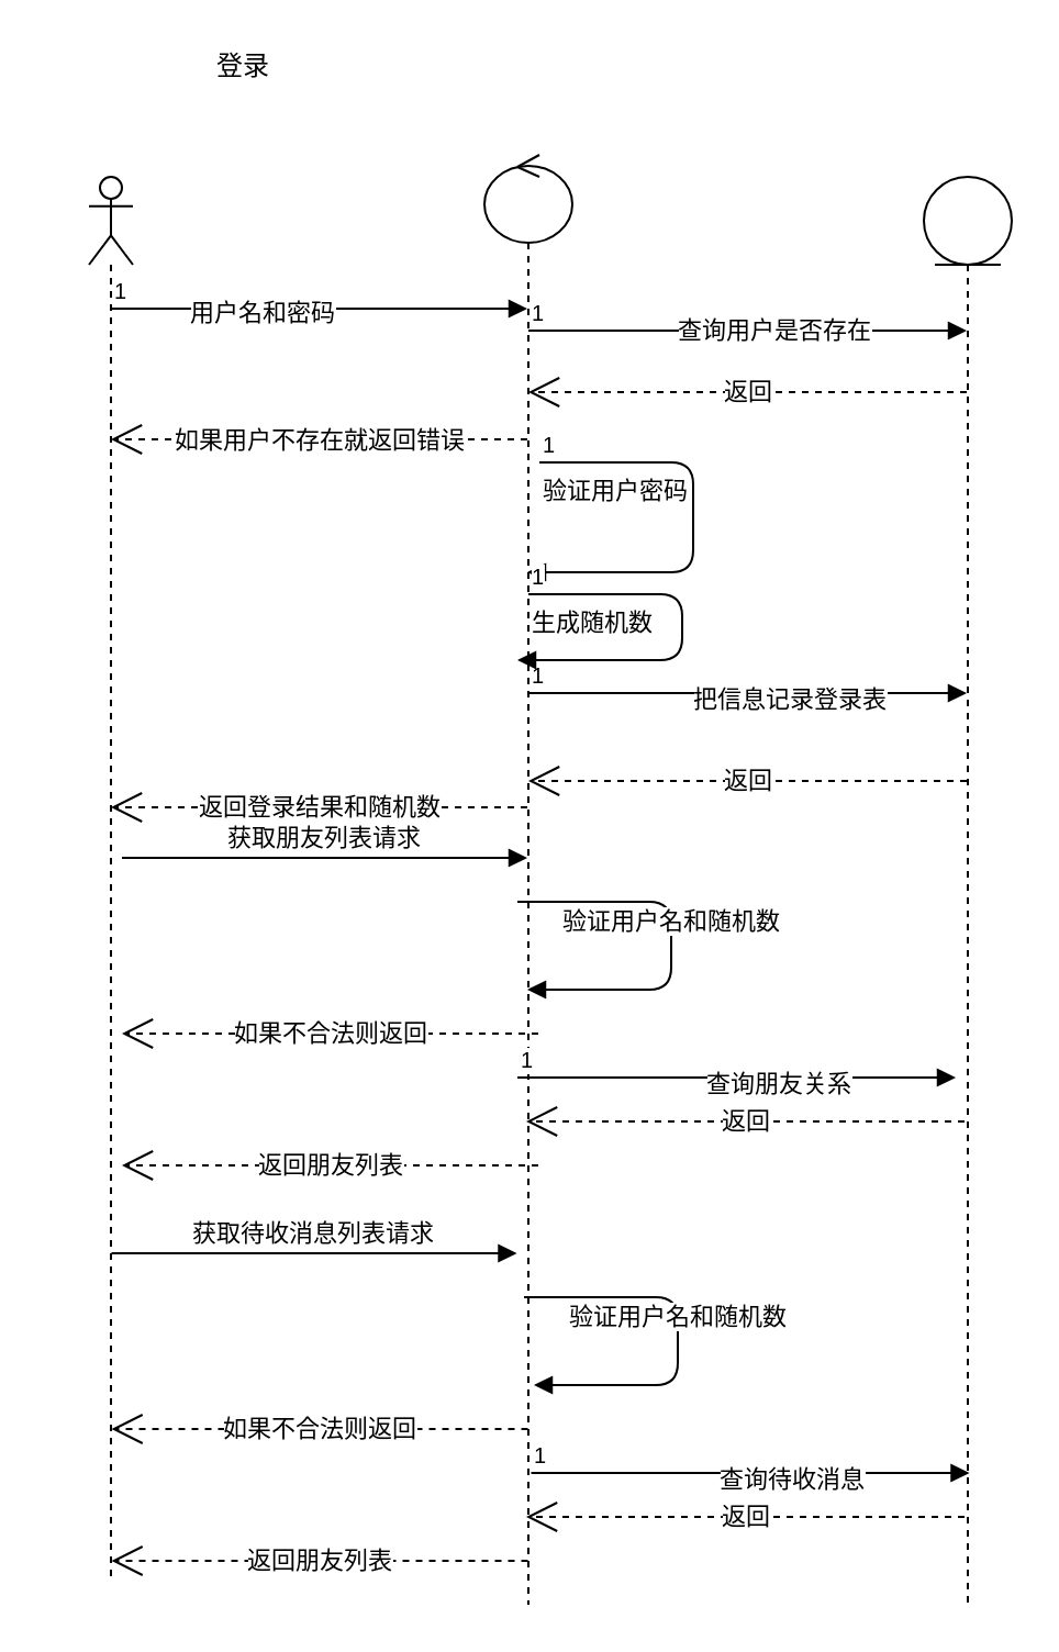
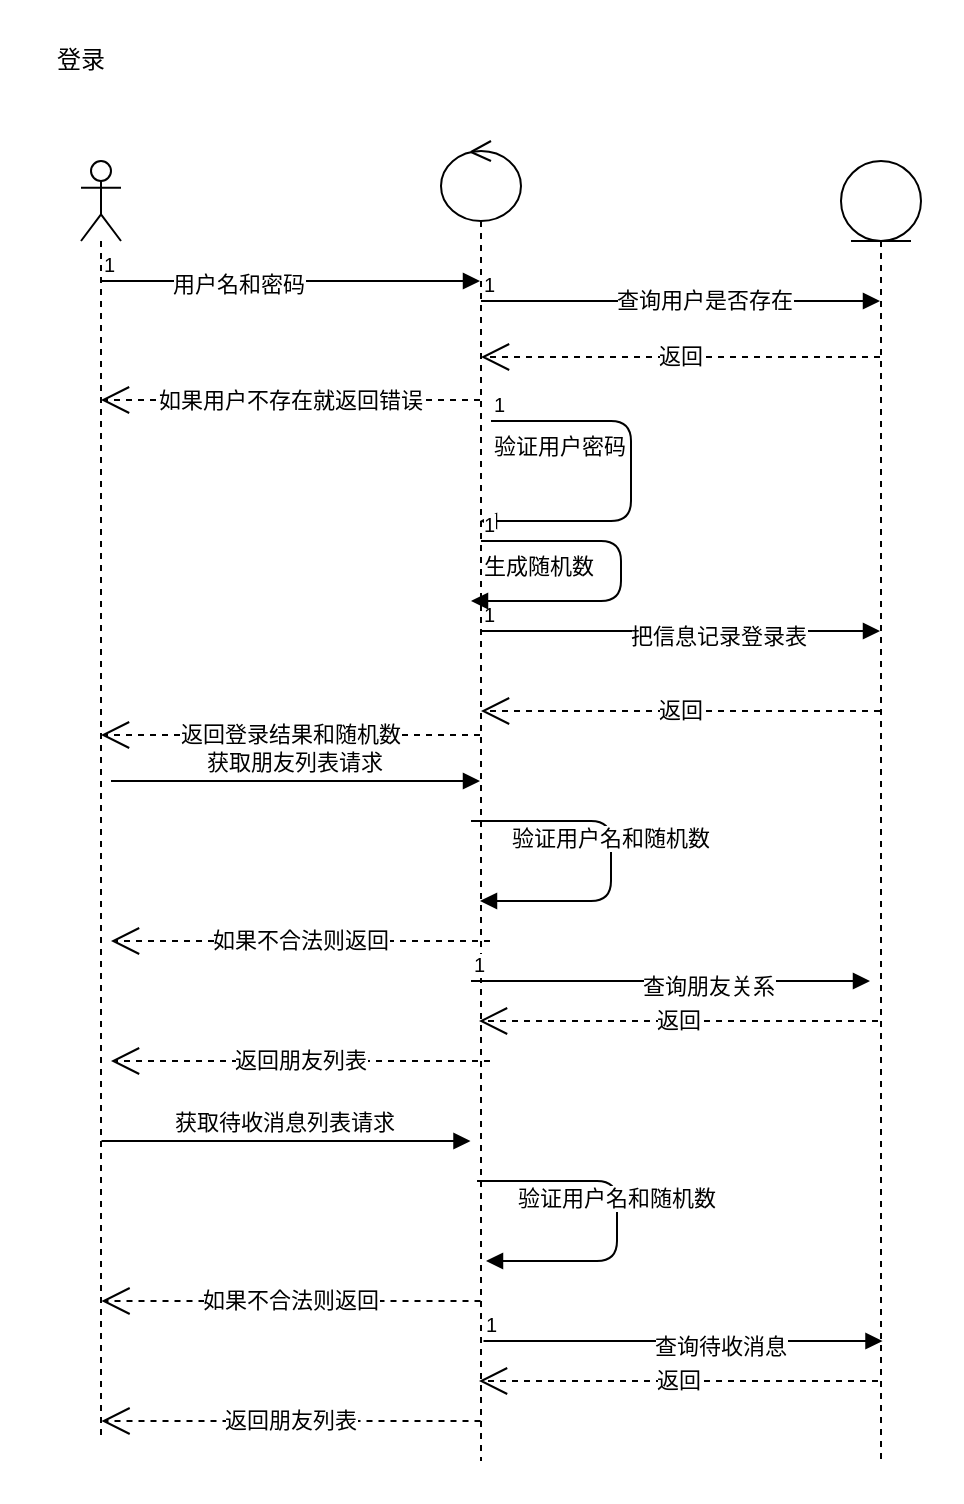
  <mxCell id="0" />
  <mxCell id="1" parent="0" />
  <mxCell id="2" value="" style="shape=umlLifeline;participant=umlActor;perimeter=lifelinePerimeter;whiteSpace=wrap;html=1;container=1;collapsible=0;recursiveResize=0;verticalAlign=top;spacingTop=36;labelBackgroundColor=#ffffff;outlineConnect=0;" parent="1" vertex="1"><mxGeometry x="40" y="80" width="20" height="640" as="geometry" /></mxCell>
  <mxCell id="3" value="" style="endArrow=block;endFill=1;html=1;edgeStyle=orthogonalEdgeStyle;align=left;verticalAlign=top;" parent="2" target="7" edge="1"><mxGeometry x="-1" relative="1" as="geometry"><mxPoint x="10" y="60" as="sourcePoint" /><mxPoint x="170" y="60" as="targetPoint" /><Array as="points"><mxPoint x="150" y="60" /><mxPoint x="150" y="60" /></Array></mxGeometry></mxCell>
  <mxCell id="4" value="1" style="resizable=0;html=1;align=left;verticalAlign=bottom;labelBackgroundColor=#ffffff;fontSize=10;" parent="3" connectable="0" vertex="1"><mxGeometry x="-1" relative="1" as="geometry" /></mxCell>
  <mxCell id="5" value="用户名和密码" style="edgeLabel;html=1;align=center;verticalAlign=middle;resizable=0;points=[];" parent="3" vertex="1" connectable="0"><mxGeometry x="0.478" y="-72" relative="1" as="geometry"><mxPoint x="-72" y="-71" as="offset" /></mxGeometry></mxCell>
  <mxCell id="6" value="获取朋友列表请求" style="html=1;verticalAlign=bottom;endArrow=block;" edge="1" parent="2" target="7"><mxGeometry width="80" relative="1" as="geometry"><mxPoint x="15" y="310" as="sourcePoint" /><mxPoint x="95" y="310" as="targetPoint" /></mxGeometry></mxCell>
  <mxCell id="7" value="" style="shape=umlLifeline;participant=umlControl;perimeter=lifelinePerimeter;whiteSpace=wrap;html=1;container=1;collapsible=0;recursiveResize=0;verticalAlign=top;spacingTop=36;labelBackgroundColor=#ffffff;outlineConnect=0;rotation=0;" parent="1" vertex="1"><mxGeometry x="220" y="70" width="40" height="660" as="geometry" /></mxCell>
  <mxCell id="8" value="" style="endArrow=block;endFill=1;html=1;edgeStyle=orthogonalEdgeStyle;align=left;verticalAlign=top;" parent="7" target="14" edge="1"><mxGeometry x="-1" relative="1" as="geometry"><mxPoint x="20" y="80" as="sourcePoint" /><mxPoint x="180" y="80" as="targetPoint" /><Array as="points"><mxPoint x="160" y="80" /><mxPoint x="160" y="80" /></Array></mxGeometry></mxCell>
  <mxCell id="9" value="1" style="resizable=0;html=1;align=left;verticalAlign=bottom;labelBackgroundColor=#ffffff;fontSize=10;rotation=0;" parent="8" connectable="0" vertex="1"><mxGeometry x="-1" relative="1" as="geometry" /></mxCell>
  <mxCell id="10" value="查询用户是否存在" style="edgeLabel;html=1;align=center;verticalAlign=middle;resizable=0;points=[];" parent="8" vertex="1" connectable="0"><mxGeometry x="0.404" y="29" relative="1" as="geometry"><mxPoint x="-29" y="28" as="offset" /></mxGeometry></mxCell>
  <mxCell id="11" value="验证用户密码" style="endArrow=block;endFill=1;html=1;edgeStyle=orthogonalEdgeStyle;align=left;verticalAlign=top;" parent="7" edge="1"><mxGeometry x="-1" relative="1" as="geometry"><mxPoint x="25" y="140" as="sourcePoint" /><mxPoint x="19.5" y="190" as="targetPoint" /><Array as="points"><mxPoint x="95" y="140" /><mxPoint x="95" y="190" /></Array></mxGeometry></mxCell>
  <mxCell id="12" value="1" style="resizable=0;html=1;align=left;verticalAlign=bottom;labelBackgroundColor=#ffffff;fontSize=10;" parent="11" connectable="0" vertex="1"><mxGeometry x="-1" relative="1" as="geometry" /></mxCell>
  <mxCell id="13" value="验证用户名和随机数" style="html=1;verticalAlign=bottom;endArrow=block;edgeStyle=orthogonalEdgeStyle;" edge="1" parent="7" target="7"><mxGeometry width="80" relative="1" as="geometry"><mxPoint x="15" y="340" as="sourcePoint" /><mxPoint x="105" y="400" as="targetPoint" /><Array as="points"><mxPoint x="85" y="340" /><mxPoint x="85" y="380" /></Array></mxGeometry></mxCell>
  <mxCell id="14" value="" style="shape=umlLifeline;participant=umlEntity;perimeter=lifelinePerimeter;whiteSpace=wrap;html=1;container=1;collapsible=0;recursiveResize=0;verticalAlign=top;spacingTop=36;labelBackgroundColor=#ffffff;outlineConnect=0;" parent="1" vertex="1"><mxGeometry x="420" y="80" width="40" height="650" as="geometry" /></mxCell>
- <mxCell id="15" value="登录" style="text;html=1;align=center;verticalAlign=middle;resizable=0;points=[];autosize=1;" parent="1" vertex="1"><mxGeometry x="90" y="20" width="40" height="20" as="geometry" /></mxCell>
+ <mxCell id="15" value="登录" style="text;html=1;align=center;verticalAlign=middle;resizable=0;points=[];autosize=1;" parent="1" vertex="1"><mxGeometry x="20" y="20" width="40" height="20" as="geometry" /></mxCell>
  <mxCell id="16" value="返回" style="endArrow=open;endSize=12;dashed=1;html=1;" parent="1" edge="1"><mxGeometry width="160" relative="1" as="geometry"><mxPoint x="439.5" y="178" as="sourcePoint" /><mxPoint x="240" y="178" as="targetPoint" /></mxGeometry></mxCell>
  <mxCell id="17" value="" style="endArrow=block;endFill=1;html=1;edgeStyle=orthogonalEdgeStyle;align=left;verticalAlign=top;" parent="1" edge="1"><mxGeometry x="-1" relative="1" as="geometry"><mxPoint x="240" y="315" as="sourcePoint" /><mxPoint x="439.5" y="315" as="targetPoint" /><Array as="points"><mxPoint x="380" y="315" /><mxPoint x="380" y="315" /></Array></mxGeometry></mxCell>
  <mxCell id="18" value="1" style="resizable=0;html=1;align=left;verticalAlign=bottom;labelBackgroundColor=#ffffff;fontSize=10;" parent="17" connectable="0" vertex="1"><mxGeometry x="-1" relative="1" as="geometry" /></mxCell>
  <mxCell id="19" value="把信息记录登录表" style="edgeLabel;html=1;align=center;verticalAlign=middle;resizable=0;points=[];" parent="17" vertex="1" connectable="0"><mxGeometry x="0.404" y="-22" relative="1" as="geometry"><mxPoint x="-22" y="-20" as="offset" /></mxGeometry></mxCell>
  <mxCell id="20" value="返回" style="endArrow=open;endSize=12;dashed=1;html=1;" parent="1" edge="1"><mxGeometry width="160" relative="1" as="geometry"><mxPoint x="439.5" y="355" as="sourcePoint" /><mxPoint x="240" y="355" as="targetPoint" /></mxGeometry></mxCell>
  <mxCell id="21" value="返回登录结果和随机数" style="endArrow=open;endSize=12;dashed=1;html=1;" parent="1" edge="1"><mxGeometry width="160" relative="1" as="geometry"><mxPoint x="239.5" y="367" as="sourcePoint" /><mxPoint x="50" y="367" as="targetPoint" /></mxGeometry></mxCell>
  <mxCell id="22" value="如果用户不存在就返回错误" style="endArrow=open;endSize=12;dashed=1;html=1;" parent="1" edge="1"><mxGeometry width="160" relative="1" as="geometry"><mxPoint x="239.5" y="199.5" as="sourcePoint" /><mxPoint x="50" y="199.5" as="targetPoint" /></mxGeometry></mxCell>
  <mxCell id="23" value="生成随机数" style="endArrow=block;endFill=1;html=1;edgeStyle=orthogonalEdgeStyle;align=left;verticalAlign=top;" parent="1" edge="1"><mxGeometry x="-1" relative="1" as="geometry"><mxPoint x="240" y="270" as="sourcePoint" /><mxPoint x="235" y="300" as="targetPoint" /><Array as="points"><mxPoint x="310" y="270" /><mxPoint x="310" y="300" /><mxPoint x="235" y="300" /></Array></mxGeometry></mxCell>
  <mxCell id="24" value="1" style="resizable=0;html=1;align=left;verticalAlign=bottom;labelBackgroundColor=#ffffff;fontSize=10;" parent="23" connectable="0" vertex="1"><mxGeometry x="-1" relative="1" as="geometry" /></mxCell>
  <mxCell id="25" value="如果不合法则返回" style="endArrow=open;endSize=12;dashed=1;html=1;" edge="1" parent="1"><mxGeometry width="160" relative="1" as="geometry"><mxPoint x="244.5" y="470" as="sourcePoint" /><mxPoint x="55" y="470" as="targetPoint" /></mxGeometry></mxCell>
  <mxCell id="26" value="" style="endArrow=block;endFill=1;html=1;edgeStyle=orthogonalEdgeStyle;align=left;verticalAlign=top;" edge="1" parent="1"><mxGeometry x="-1" relative="1" as="geometry"><mxPoint x="235" y="490" as="sourcePoint" /><mxPoint x="434.5" y="490" as="targetPoint" /><Array as="points"><mxPoint x="375" y="490" /><mxPoint x="375" y="490" /></Array></mxGeometry></mxCell>
  <mxCell id="27" value="1" style="resizable=0;html=1;align=left;verticalAlign=bottom;labelBackgroundColor=#ffffff;fontSize=10;" connectable="0" vertex="1" parent="26"><mxGeometry x="-1" relative="1" as="geometry" /></mxCell>
  <mxCell id="28" value="查询朋友关系" style="edgeLabel;html=1;align=center;verticalAlign=middle;resizable=0;points=[];" vertex="1" connectable="0" parent="26"><mxGeometry x="0.404" y="-22" relative="1" as="geometry"><mxPoint x="-22" y="-20" as="offset" /></mxGeometry></mxCell>
  <mxCell id="29" value="返回" style="endArrow=open;endSize=12;dashed=1;html=1;" edge="1" parent="1"><mxGeometry width="160" relative="1" as="geometry"><mxPoint x="438.5" y="510" as="sourcePoint" /><mxPoint x="239" y="510" as="targetPoint" /></mxGeometry></mxCell>
  <mxCell id="30" value="返回朋友列表" style="endArrow=open;endSize=12;dashed=1;html=1;" edge="1" parent="1"><mxGeometry width="160" relative="1" as="geometry"><mxPoint x="244.5" y="530" as="sourcePoint" /><mxPoint x="55" y="530" as="targetPoint" /></mxGeometry></mxCell>
  <mxCell id="31" value="获取待收消息列表请求" style="html=1;verticalAlign=bottom;endArrow=block;" edge="1" parent="1"><mxGeometry width="80" relative="1" as="geometry"><mxPoint x="50.25" y="570" as="sourcePoint" /><mxPoint x="234.75" y="570" as="targetPoint" /></mxGeometry></mxCell>
  <mxCell id="32" value="验证用户名和随机数" style="html=1;verticalAlign=bottom;endArrow=block;edgeStyle=orthogonalEdgeStyle;" edge="1" parent="1"><mxGeometry width="80" relative="1" as="geometry"><mxPoint x="238" y="590" as="sourcePoint" /><mxPoint x="242.5" y="630" as="targetPoint" /><Array as="points"><mxPoint x="308" y="590" /><mxPoint x="308" y="630" /></Array></mxGeometry></mxCell>
  <mxCell id="33" value="如果不合法则返回" style="endArrow=open;endSize=12;dashed=1;html=1;" edge="1" parent="1"><mxGeometry width="160" relative="1" as="geometry"><mxPoint x="239.75" y="650" as="sourcePoint" /><mxPoint x="50.25" y="650" as="targetPoint" /></mxGeometry></mxCell>
  <mxCell id="34" value="" style="endArrow=block;endFill=1;html=1;edgeStyle=orthogonalEdgeStyle;align=left;verticalAlign=top;" edge="1" parent="1"><mxGeometry x="-1" relative="1" as="geometry"><mxPoint x="241.25" y="670" as="sourcePoint" /><mxPoint x="440.75" y="670" as="targetPoint" /><Array as="points"><mxPoint x="381.25" y="670" /><mxPoint x="381.25" y="670" /></Array></mxGeometry></mxCell>
  <mxCell id="35" value="1" style="resizable=0;html=1;align=left;verticalAlign=bottom;labelBackgroundColor=#ffffff;fontSize=10;" connectable="0" vertex="1" parent="34"><mxGeometry x="-1" relative="1" as="geometry" /></mxCell>
  <mxCell id="36" value="查询待收消息" style="edgeLabel;html=1;align=center;verticalAlign=middle;resizable=0;points=[];" vertex="1" connectable="0" parent="34"><mxGeometry x="0.404" y="-22" relative="1" as="geometry"><mxPoint x="-22" y="-20" as="offset" /></mxGeometry></mxCell>
  <mxCell id="37" value="返回" style="endArrow=open;endSize=12;dashed=1;html=1;" edge="1" parent="1"><mxGeometry width="160" relative="1" as="geometry"><mxPoint x="438.5" y="690" as="sourcePoint" /><mxPoint x="239" y="690" as="targetPoint" /></mxGeometry></mxCell>
  <mxCell id="38" value="返回朋友列表" style="endArrow=open;endSize=12;dashed=1;html=1;" edge="1" parent="1"><mxGeometry width="160" relative="1" as="geometry"><mxPoint x="239.75" y="710" as="sourcePoint" /><mxPoint x="50.25" y="710" as="targetPoint" /></mxGeometry></mxCell>
